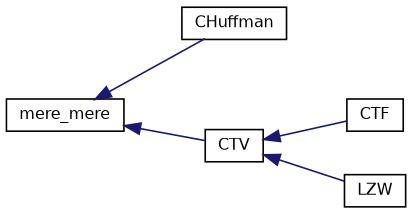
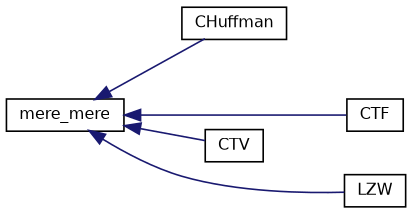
  digraph {
    rankdir=LR
    node [color=black fillcolor=white fontname=Helvetica fontsize=10 shape=record style=filled]
    edge [color=midnightblue dir=back fontname=Helvetica fontsize=10 labelfontname=Helvetica labelfontsize=10 style=solid]
    n1 [height=0.2 label=mere_mere width=0.4]
    n2 [height=0.2 label=CHuffman width=0.4]
    n3 [height=0.2 label=CTF width=0.4]
    n4 [height=0.2 label=CTV width=0.4]
    n5 [height=0.2 label=LZW width=0.4]
    n1 -> n2
-   n4 -> n3
+   n1 -> n3
    n1 -> n4
-   n4 -> n5
+   n1 -> n5
  }
